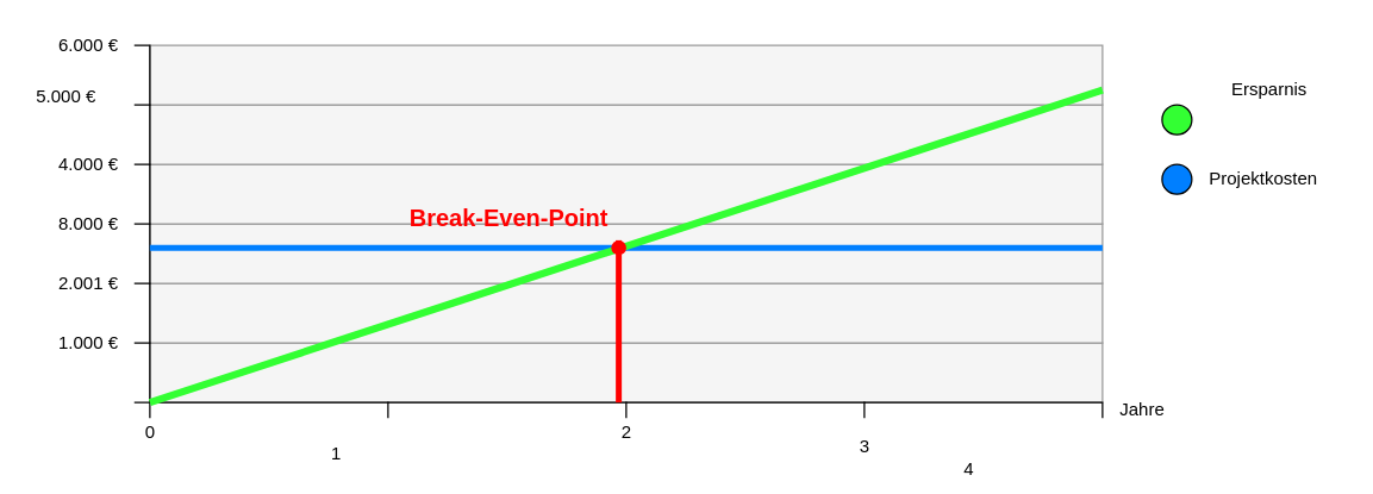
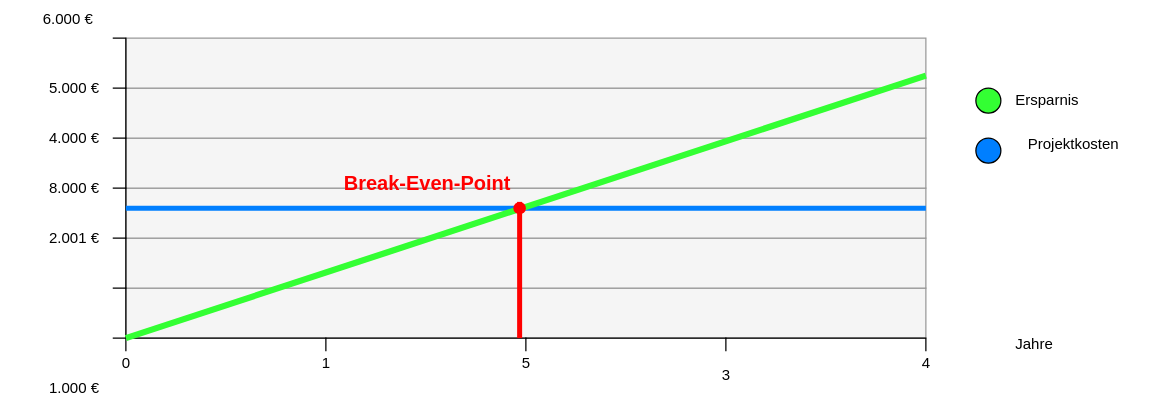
  <mxCell id="0" />
  <mxCell id="1" parent="0" />
  <mxCell id="2" value="" style="rounded=0;whiteSpace=wrap;html=1;allowArrows=0;movable=0;resizable=0;rotatable=0;deletable=0;editable=0;connectable=0;strokeColor=#999999;fillColor=#F5F5F5;" vertex="1" parent="1"><mxGeometry x="100" y="230" width="640" height="40" as="geometry" /></mxCell>
  <mxCell id="3" value="" style="shape=partialRectangle;whiteSpace=wrap;html=1;bottom=0;right=0;fillColor=none;allowArrows=0;movable=0;resizable=0;rotatable=0;deletable=0;editable=0;connectable=0;" vertex="1" parent="1"><mxGeometry x="100" y="270" width="160" height="10" as="geometry" /></mxCell>
  <mxCell id="4" value="" style="shape=partialRectangle;whiteSpace=wrap;html=1;bottom=0;right=0;fillColor=none;allowArrows=0;movable=0;resizable=0;rotatable=0;deletable=0;editable=0;connectable=0;" vertex="1" parent="1"><mxGeometry x="260" y="270" width="160" height="10" as="geometry" /></mxCell>
  <mxCell id="5" value="" style="shape=partialRectangle;whiteSpace=wrap;html=1;bottom=0;right=0;fillColor=none;allowArrows=0;movable=0;resizable=0;rotatable=0;deletable=0;editable=0;connectable=0;" vertex="1" parent="1"><mxGeometry x="420" y="270" width="160" height="10" as="geometry" /></mxCell>
  <mxCell id="6" value="" style="shape=partialRectangle;whiteSpace=wrap;html=1;bottom=1;right=1;left=1;top=0;fillColor=none;routingCenterX=-0.5;rotation=-180;allowArrows=0;movable=0;resizable=0;rotatable=0;deletable=0;editable=0;connectable=0;" vertex="1" parent="1"><mxGeometry x="580" y="270" width="160" height="10" as="geometry" /></mxCell>
  <mxCell id="7" value="" style="rounded=0;whiteSpace=wrap;html=1;allowArrows=0;movable=0;resizable=0;rotatable=0;deletable=0;editable=0;connectable=0;strokeColor=#999999;fillColor=#F5F5F5;" vertex="1" parent="1"><mxGeometry x="100" y="190" width="640" height="40" as="geometry" /></mxCell>
  <mxCell id="8" value="" style="rounded=0;whiteSpace=wrap;html=1;allowArrows=0;movable=0;resizable=0;rotatable=0;deletable=0;editable=0;connectable=0;strokeColor=#999999;fillColor=#F5F5F5;" vertex="1" parent="1"><mxGeometry x="100" y="150" width="640" height="40" as="geometry" /></mxCell>
  <mxCell id="9" value="" style="rounded=0;whiteSpace=wrap;html=1;allowArrows=0;movable=0;resizable=0;rotatable=0;deletable=0;editable=0;connectable=0;strokeColor=#999999;fillColor=#F5F5F5;" vertex="1" parent="1"><mxGeometry x="100" y="110" width="640" height="40" as="geometry" /></mxCell>
  <mxCell id="10" value="" style="rounded=0;whiteSpace=wrap;html=1;allowArrows=0;movable=0;resizable=0;rotatable=0;deletable=0;editable=0;connectable=0;strokeColor=#999999;fillColor=#F5F5F5;" vertex="1" parent="1"><mxGeometry x="100" y="70" width="640" height="40" as="geometry" /></mxCell>
  <mxCell id="11" value="" style="rounded=0;whiteSpace=wrap;html=1;allowArrows=0;movable=0;resizable=0;rotatable=0;deletable=0;editable=0;connectable=0;strokeColor=#999999;fillColor=#F5F5F5;" vertex="1" parent="1"><mxGeometry x="100" y="30" width="640" height="40" as="geometry" /></mxCell>
  <mxCell id="12" value="" style="shape=partialRectangle;whiteSpace=wrap;html=1;bottom=1;right=1;left=1;top=0;fillColor=none;routingCenterX=-0.5;rotation=-90;allowArrows=0;movable=0;resizable=0;rotatable=0;deletable=0;editable=0;connectable=0;" vertex="1" parent="1"><mxGeometry x="75" y="245" width="40" height="10" as="geometry" /></mxCell>
  <mxCell id="13" value="" style="shape=partialRectangle;whiteSpace=wrap;html=1;bottom=0;right=0;fillColor=none;rotation=90;allowArrows=0;movable=0;resizable=0;rotatable=0;deletable=0;editable=0;connectable=0;" vertex="1" parent="1"><mxGeometry x="75" y="205" width="40" height="10" as="geometry" /></mxCell>
  <mxCell id="14" value="" style="shape=partialRectangle;whiteSpace=wrap;html=1;bottom=0;right=0;fillColor=none;rotation=90;allowArrows=0;movable=0;resizable=0;rotatable=0;deletable=0;editable=0;connectable=0;" vertex="1" parent="1"><mxGeometry x="75" y="125" width="40" height="10" as="geometry" /></mxCell>
  <mxCell id="15" value="" style="shape=partialRectangle;whiteSpace=wrap;html=1;bottom=0;right=0;fillColor=none;rotation=90;allowArrows=0;movable=0;resizable=0;rotatable=0;deletable=0;editable=0;connectable=0;" vertex="1" parent="1"><mxGeometry x="75" y="85" width="40" height="10" as="geometry" /></mxCell>
  <mxCell id="16" value="" style="shape=partialRectangle;whiteSpace=wrap;html=1;bottom=0;right=0;fillColor=none;rotation=90;allowArrows=0;movable=0;resizable=0;rotatable=0;deletable=0;editable=0;connectable=0;" vertex="1" parent="1"><mxGeometry x="75" y="45" width="40" height="10" as="geometry" /></mxCell>
  <mxCell id="17" value="" style="shape=partialRectangle;whiteSpace=wrap;html=1;bottom=0;right=0;fillColor=none;rotation=90;allowArrows=0;movable=0;resizable=0;rotatable=0;deletable=0;editable=0;connectable=0;" vertex="1" parent="1"><mxGeometry x="75" y="165" width="40" height="10" as="geometry" /></mxCell>
  <mxCell id="18" value="" style="ellipse;whiteSpace=wrap;html=1;aspect=fixed;fillColor=#007FFF;movable=0;resizable=0;rotatable=0;deletable=0;editable=0;connectable=0;" vertex="1" parent="1"><mxGeometry x="780" y="110" width="20" height="20" as="geometry" /></mxCell>
  <mxCell id="19" value="" style="ellipse;whiteSpace=wrap;html=1;aspect=fixed;fillColor=#33FF33;movable=0;resizable=0;rotatable=0;deletable=0;editable=0;connectable=0;" vertex="1" parent="1"><mxGeometry x="780" y="70" width="20" height="20" as="geometry" /></mxCell>
- <mxCell id="20" value="Projektkosten" style="text;html=1;align=left;verticalAlign=middle;resizable=1;points=[];autosize=1;strokeColor=none;fillColor=none;movable=1;rotatable=1;deletable=1;editable=1;connectable=1;" vertex="1" parent="1"><mxGeometry x="810" y="110" width="90" height="20" as="geometry" /></mxCell>
- <mxCell id="21" value="Ersparnis" style="text;html=1;align=left;verticalAlign=middle;resizable=1;points=[];autosize=1;strokeColor=none;fillColor=none;movable=1;rotatable=1;deletable=1;editable=1;connectable=1;" vertex="1" parent="1"><mxGeometry x="825" y="50" width="70" height="20" as="geometry" /></mxCell>
+ <mxCell id="20" value="Projektkosten" style="text;html=1;align=left;verticalAlign=middle;resizable=1;points=[];autosize=1;strokeColor=none;fillColor=none;movable=1;rotatable=1;deletable=1;editable=1;connectable=1;" vertex="1" parent="1"><mxGeometry x="820" y="105" width="90" height="20" as="geometry" /></mxCell>
+ <mxCell id="21" value="Ersparnis" style="text;html=1;align=left;verticalAlign=middle;resizable=1;points=[];autosize=1;strokeColor=none;fillColor=none;movable=1;rotatable=1;deletable=1;editable=1;connectable=1;" vertex="1" parent="1"><mxGeometry x="810" y="70" width="70" height="20" as="geometry" /></mxCell>
  <mxCell id="22" value="0" style="text;html=1;align=center;verticalAlign=middle;resizable=0;points=[];autosize=1;strokeColor=none;fillColor=none;movable=0;rotatable=0;deletable=0;editable=0;connectable=0;" vertex="1" parent="1"><mxGeometry x="90" y="280" width="20" height="20" as="geometry" /></mxCell>
- <mxCell id="23" value="1" style="text;html=1;align=center;verticalAlign=middle;resizable=0;points=[];autosize=1;strokeColor=none;fillColor=none;movable=0;rotatable=0;deletable=0;editable=0;connectable=0;" vertex="1" parent="1"><mxGeometry x="215" y="295" width="20" height="20" as="geometry" /></mxCell>
- <mxCell id="24" value="2" style="text;html=1;align=center;verticalAlign=middle;resizable=0;points=[];autosize=1;strokeColor=none;fillColor=none;movable=0;rotatable=0;deletable=0;editable=0;connectable=0;" vertex="1" parent="1"><mxGeometry x="410" y="280" width="20" height="20" as="geometry" /></mxCell>
+ <mxCell id="23" value="1" style="text;html=1;align=center;verticalAlign=middle;resizable=0;points=[];autosize=1;strokeColor=none;fillColor=none;movable=0;rotatable=0;deletable=0;editable=0;connectable=0;" vertex="1" parent="1"><mxGeometry x="250" y="280" width="20" height="20" as="geometry" /></mxCell>
+ <mxCell id="24" value="5" style="text;html=1;align=center;verticalAlign=middle;resizable=0;points=[];autosize=1;strokeColor=none;fillColor=none;movable=0;rotatable=0;deletable=0;editable=0;connectable=0;" vertex="1" parent="1"><mxGeometry x="410" y="280" width="20" height="20" as="geometry" /></mxCell>
  <mxCell id="25" value="3" style="text;html=1;align=center;verticalAlign=middle;resizable=0;points=[];autosize=1;strokeColor=none;fillColor=none;movable=0;rotatable=0;deletable=0;editable=0;connectable=0;" vertex="1" parent="1"><mxGeometry x="570" y="290" width="20" height="20" as="geometry" /></mxCell>
- <mxCell id="26" value="4" style="text;html=1;align=center;verticalAlign=middle;resizable=0;points=[];autosize=1;strokeColor=none;fillColor=none;movable=0;rotatable=0;deletable=0;editable=0;connectable=0;" vertex="1" parent="1"><mxGeometry x="640" y="305" width="20" height="20" as="geometry" /></mxCell>
- <mxCell id="27" value="1.000 €" style="text;html=1;align=right;verticalAlign=middle;resizable=0;points=[];autosize=1;strokeColor=none;fillColor=none;movable=0;rotatable=0;deletable=0;editable=0;connectable=0;" vertex="1" parent="1"><mxGeometry x="20" y="220" width="60" height="20" as="geometry" /></mxCell>
+ <mxCell id="26" value="4" style="text;html=1;align=center;verticalAlign=middle;resizable=0;points=[];autosize=1;strokeColor=none;fillColor=none;movable=0;rotatable=0;deletable=0;editable=0;connectable=0;" vertex="1" parent="1"><mxGeometry x="730" y="280" width="20" height="20" as="geometry" /></mxCell>
+ <mxCell id="27" value="1.000 €" style="text;html=1;align=right;verticalAlign=middle;resizable=0;points=[];autosize=1;strokeColor=none;fillColor=none;movable=0;rotatable=0;deletable=0;editable=0;connectable=0;" vertex="1" parent="1"><mxGeometry x="20" y="300" width="60" height="20" as="geometry" /></mxCell>
  <mxCell id="28" value="2.001 €" style="text;html=1;align=right;verticalAlign=middle;resizable=0;points=[];autosize=1;strokeColor=none;fillColor=none;movable=0;rotatable=0;deletable=0;editable=0;connectable=0;" vertex="1" parent="1"><mxGeometry x="20" y="180" width="60" height="20" as="geometry" /></mxCell>
  <mxCell id="29" value="8.000 €" style="text;html=1;align=right;verticalAlign=middle;resizable=0;points=[];autosize=1;strokeColor=none;fillColor=none;movable=0;rotatable=0;deletable=0;editable=0;connectable=0;" vertex="1" parent="1"><mxGeometry x="20" y="140" width="60" height="20" as="geometry" /></mxCell>
  <mxCell id="30" value="4.000 €" style="text;html=1;align=right;verticalAlign=middle;resizable=0;points=[];autosize=1;strokeColor=none;fillColor=none;movable=0;rotatable=0;deletable=0;editable=0;connectable=0;" vertex="1" parent="1"><mxGeometry x="20" y="100" width="60" height="20" as="geometry" /></mxCell>
- <mxCell id="31" value="5.000 €" style="text;html=1;align=right;verticalAlign=middle;resizable=0;points=[];autosize=1;strokeColor=none;fillColor=none;movable=0;rotatable=0;deletable=0;editable=0;connectable=0;" vertex="1" parent="1"><mxGeometry x="5" y="55" width="60" height="20" as="geometry" /></mxCell>
- <mxCell id="32" value="6.000 €" style="text;html=1;align=right;verticalAlign=middle;resizable=0;points=[];autosize=1;strokeColor=none;fillColor=none;movable=0;rotatable=0;deletable=0;editable=0;connectable=0;" vertex="1" parent="1"><mxGeometry x="20" y="20" width="60" height="20" as="geometry" /></mxCell>
+ <mxCell id="31" value="5.000 €" style="text;html=1;align=right;verticalAlign=middle;resizable=0;points=[];autosize=1;strokeColor=none;fillColor=none;movable=0;rotatable=0;deletable=0;editable=0;connectable=0;" vertex="1" parent="1"><mxGeometry x="20" y="60" width="60" height="20" as="geometry" /></mxCell>
+ <mxCell id="32" value="6.000 €" style="text;html=1;align=right;verticalAlign=middle;resizable=0;points=[];autosize=1;strokeColor=none;fillColor=none;movable=0;rotatable=0;deletable=0;editable=0;connectable=0;" vertex="1" parent="1"><mxGeometry x="15" y="5" width="60" height="20" as="geometry" /></mxCell>
  <mxCell id="33" value="" style="endArrow=none;html=1;rounded=0;strokeWidth=4;strokeColor=#007FFF;" edge="1" parent="1"><mxGeometry width="50" height="50" relative="1" as="geometry"><mxPoint x="100" y="166" as="sourcePoint" /><mxPoint x="740" y="166" as="targetPoint" /></mxGeometry></mxCell>
  <mxCell id="34" value="" style="endArrow=none;html=1;rounded=0;strokeColor=#33FF33;strokeWidth=5;" edge="1" parent="1"><mxGeometry width="50" height="50" relative="1" as="geometry"><mxPoint x="100" y="270" as="sourcePoint" /><mxPoint x="740" y="60" as="targetPoint" /></mxGeometry></mxCell>
  <mxCell id="35" value="" style="endArrow=none;html=1;rounded=0;strokeWidth=4;strokeColor=#FF0000;startArrow=none;" edge="1" parent="1" source="38"><mxGeometry width="50" height="50" relative="1" as="geometry"><mxPoint x="415" y="270" as="sourcePoint" /><mxPoint x="415" y="165" as="targetPoint" /></mxGeometry></mxCell>
  <mxCell id="36" value="Break-Even-Point" style="text;html=1;align=center;verticalAlign=middle;resizable=0;points=[];autosize=1;strokeColor=none;fillColor=none;fontSize=16;fontColor=#FF0000;fontStyle=1" vertex="1" parent="1"><mxGeometry x="266" y="136" width="150" height="20" as="geometry" /></mxCell>
- <mxCell id="37" value="Jahre" style="text;html=1;align=left;verticalAlign=middle;resizable=1;points=[];autosize=1;strokeColor=none;fillColor=none;movable=1;rotatable=1;deletable=1;editable=1;connectable=1;" vertex="1" parent="1"><mxGeometry x="750" y="265" width="50" height="20" as="geometry" /></mxCell>
+ <mxCell id="37" value="Jahre" style="text;html=1;align=left;verticalAlign=middle;resizable=1;points=[];autosize=1;strokeColor=none;fillColor=none;movable=1;rotatable=1;deletable=1;editable=1;connectable=1;" vertex="1" parent="1"><mxGeometry x="810" y="265" width="50" height="20" as="geometry" /></mxCell>
  <mxCell id="38" value="" style="ellipse;whiteSpace=wrap;html=1;aspect=fixed;fontSize=16;fontColor=#FF0000;strokeColor=none;fillColor=#FF0000;align=right;connectable=0;" vertex="1" parent="1"><mxGeometry x="410" y="161" width="10" height="10" as="geometry" /></mxCell>
  <mxCell id="39" value="" style="endArrow=none;html=1;rounded=0;strokeWidth=4;strokeColor=#FF0000;" edge="1" parent="1"><mxGeometry width="50" height="50" relative="1" as="geometry"><mxPoint x="415" y="270" as="sourcePoint" /><mxPoint x="415" y="170" as="targetPoint" /></mxGeometry></mxCell>
